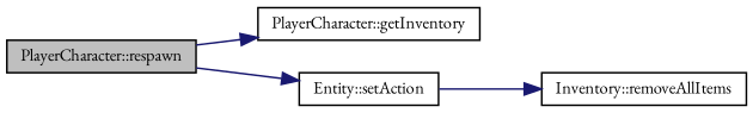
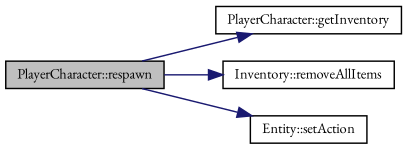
  digraph {
    fontname="EB Garamond"
    rankdir=LR
    node [color=black fillcolor=white fontname="EB Garamond" fontsize=10 shape=record style=filled]
    edge [color=midnightblue fontname="EB Garamond" fontsize=10 labelfontname=Helvetica labelfontsize=10 style=solid]
    n1 [fillcolor=grey75 fontcolor=black height=0.2 label="PlayerCharacter::respawn" width=0.4]
    n2 [height=0.2 label="PlayerCharacter::getInventory" width=0.4]
    n3 [height=0.2 label="Inventory::removeAllItems" width=0.4]
    n4 [height=0.2 label="Entity::setAction" width=0.4]
    n1 -> n2
-   n4 -> n3
+   n1 -> n3
    n1 -> n4
  }
